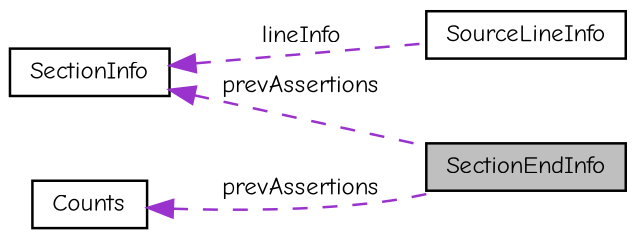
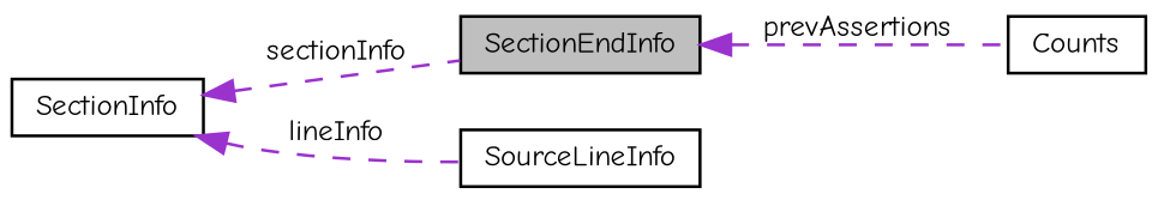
  digraph {
    fontname="Comic Neue"
    rankdir=LR
    node [color=black fillcolor=white fontname="Comic Neue" fontsize=10 shape=record style=filled]
    edge [color=darkorchid3 dir=back fontname="Comic Neue" fontsize=10 labelfontname=Helvetica labelfontsize=10 style=dashed]
    n1 [fillcolor=grey75 fontcolor=black height=0.2 label=SectionEndInfo width=0.4]
    n2 [height=0.2 label=SectionInfo width=0.4]
    n3 [height=0.2 label=SourceLineInfo width=0.4]
    n4 [height=0.2 label=Counts width=0.4]
-   n2 -> n1 [label=" prevAssertions"]
+   n2 -> n1 [label=" sectionInfo"]
    n2 -> n3 [label=" lineInfo"]
-   n4 -> n1 [label=" prevAssertions"]
+   n1 -> n4 [label=" prevAssertions"]
  }
